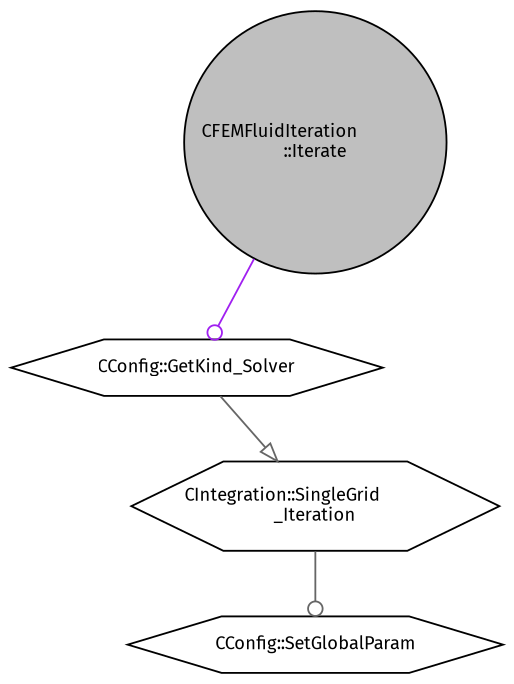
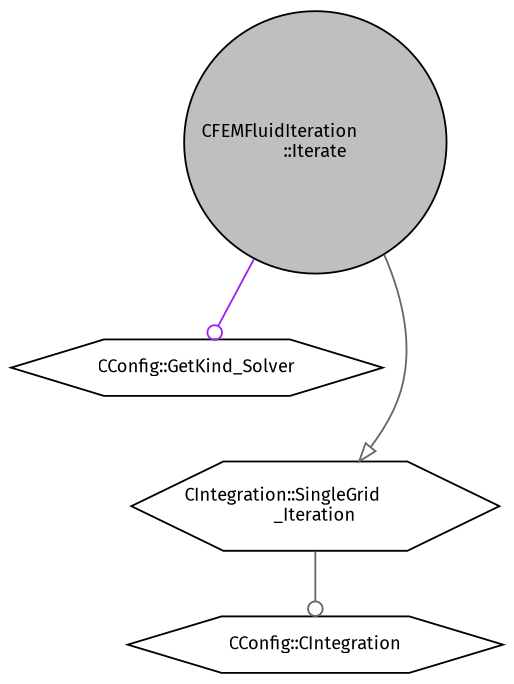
  digraph {
    fontname="Fira Sans"
    rankdir=TB
    node [color=black fillcolor=white fontname="Fira Sans" fontsize=10 shape=hexagon style=filled]
    edge [arrowhead=odot color=gray40 fontname="Fira Sans" fontsize=10 labelfontname=Helvetica labelfontsize=10 style=solid]
    n1 [fillcolor=grey75 fontcolor=black height=0.2 label="CFEMFluidIteration\l::Iterate" shape=circle width=0.4]
    n2 [height=0.2 label="CConfig::GetKind_Solver" width=0.4]
    n3 [height=0.2 label="CIntegration::SingleGrid\l_Iteration" width=0.4]
-   n4 [height=0.2 label="CConfig::SetGlobalParam" width=0.4]
+   n4 [height=0.2 label="CConfig::CIntegration" width=0.4]
    n1 -> n2 [color=purple]
-   n2 -> n3 [arrowhead=onormal]
+   n1 -> n3 [arrowhead=onormal]
    n3 -> n4
  }
